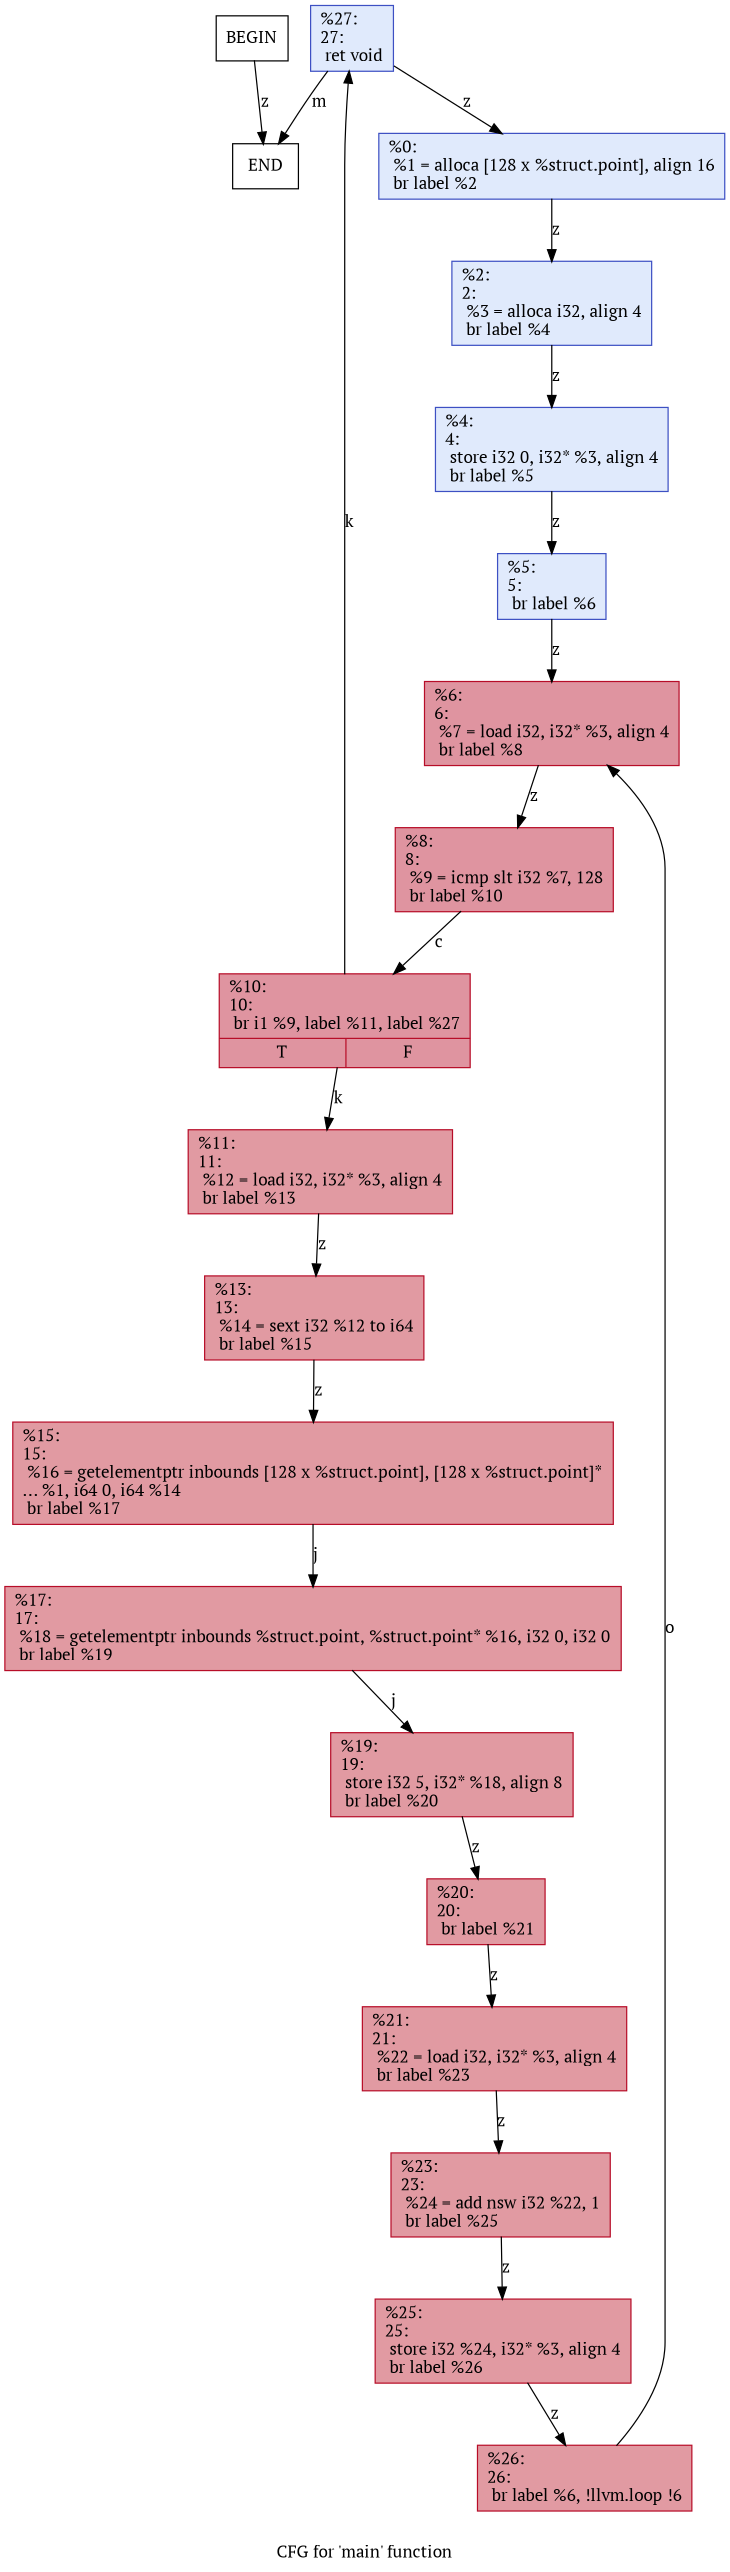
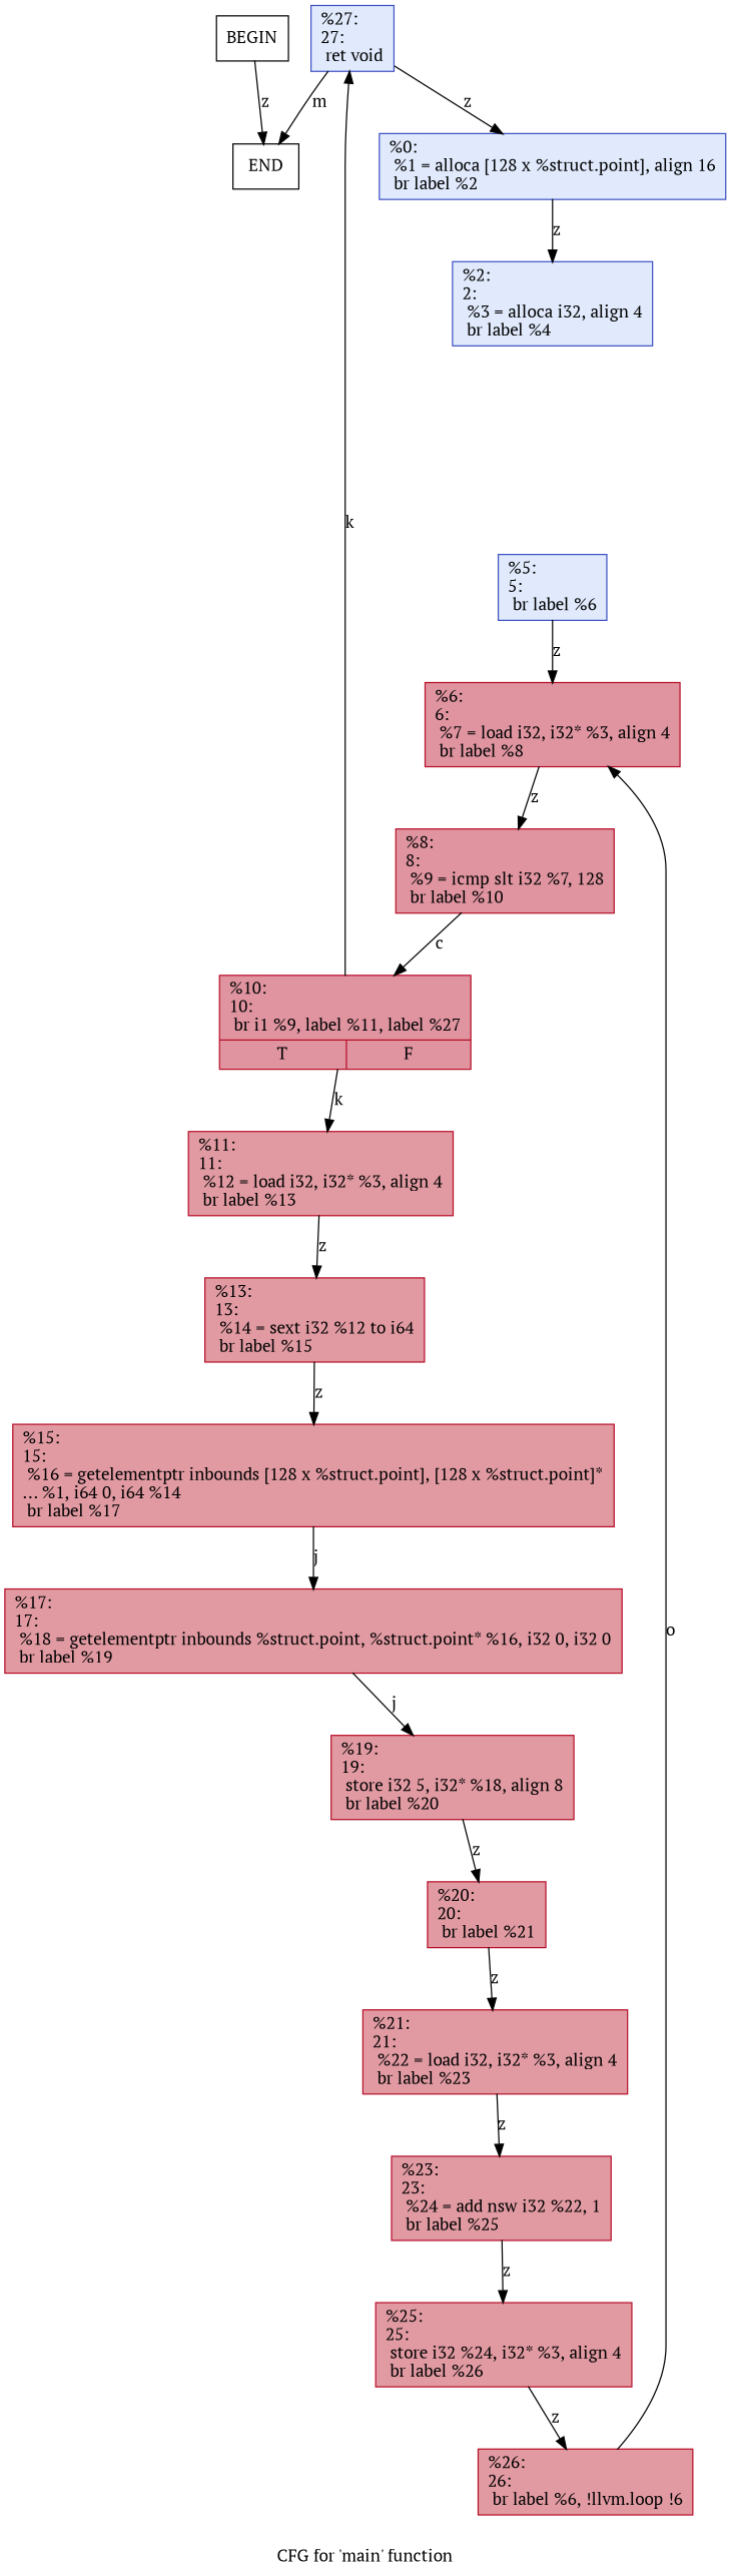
  digraph {
    fontname="PT Serif"
    label="CFG for 'main' function"
    node [fontname="PT Serif" shape=record color="#b70d28ff" fillcolor="#bb1b2c70" style=filled]
    edge [fontname="PT Serif"]
    n1 [label=BEGIN color="" fillcolor="" style=""]
    n2 [label=END color="" fillcolor="" style=""]
    n3 [color="#3d50c3ff" fillcolor="#b9d0f970" label="{%0:\l  %1 = alloca [128 x %struct.point], align 16\l  br label %2\l}"]
    n4 [color="#3d50c3ff" fillcolor="#b9d0f970" label="{%2:\l2:                                                \l  %3 = alloca i32, align 4\l  br label %4\l}"]
-   n5 [color="#3d50c3ff" fillcolor="#b9d0f970" label="{%4:\l4:                                                \l  store i32 0, i32* %3, align 4\l  br label %5\l}"]
    n6 [color="#3d50c3ff" fillcolor="#b9d0f970" label="{%5:\l5:                                                \l  br label %6\l}"]
    n7 [fillcolor="#b70d2870" label="{%6:\l6:                                                \l  %7 = load i32, i32* %3, align 4\l  br label %8\l}"]
    n8 [fillcolor="#b70d2870" label="{%8:\l8:                                                \l  %9 = icmp slt i32 %7, 128\l  br label %10\l}"]
    n9 [fillcolor="#b70d2870" label="{%10:\l10:                                               \l  br i1 %9, label %11, label %27\l|{<s0>T|<s1>F}}"]
    n10 [label="{%11:\l11:                                               \l  %12 = load i32, i32* %3, align 4\l  br label %13\l}"]
    n11 [color="#3d50c3ff" fillcolor="#b9d0f970" label="{%27:\l27:                                               \l  ret void\l}"]
    n12 [label="{%13:\l13:                                               \l  %14 = sext i32 %12 to i64\l  br label %15\l}"]
    n13 [label="{%15:\l15:                                               \l  %16 = getelementptr inbounds [128 x %struct.point], [128 x %struct.point]*\l... %1, i64 0, i64 %14\l  br label %17\l}"]
    n14 [label="{%17:\l17:                                               \l  %18 = getelementptr inbounds %struct.point, %struct.point* %16, i32 0, i32 0\l  br label %19\l}"]
    n15 [label="{%19:\l19:                                               \l  store i32 5, i32* %18, align 8\l  br label %20\l}"]
    n16 [label="{%20:\l20:                                               \l  br label %21\l}"]
    n17 [label="{%21:\l21:                                               \l  %22 = load i32, i32* %3, align 4\l  br label %23\l}"]
    n18 [label="{%23:\l23:                                               \l  %24 = add nsw i32 %22, 1\l  br label %25\l}"]
    n19 [label="{%25:\l25:                                               \l  store i32 %24, i32* %3, align 4\l  br label %26\l}"]
    n20 [label="{%26:\l26:                                               \l  br label %6, !llvm.loop !6\l}"]
    n1 -> n2 [label=z]
    n3 -> n4 [label=z]
-   n4 -> n5 [label=z]
-   n5 -> n6 [label=z]
    n6 -> n7 [label=z]
    n7 -> n8 [label=z]
    n8 -> n9 [label=c]
    n9 -> n10 [label=k]
    n9 -> n11 [label=k]
    n10 -> n12 [label=z]
    n11 -> n2 [label=m]
    n11 -> n3 [label=z]
    n12 -> n13 [label=z]
    n13 -> n14 [label=j]
    n14 -> n15 [label=j]
    n15 -> n16 [label=z]
    n16 -> n17 [label=z]
    n17 -> n18 [label=z]
    n18 -> n19 [label=z]
    n19 -> n20 [label=z]
    n20 -> n7 [label=o]
  }
